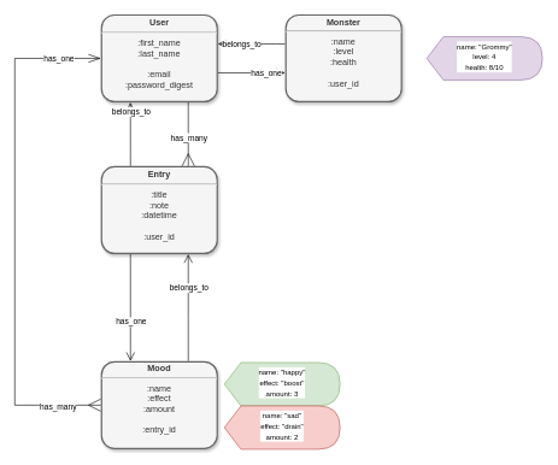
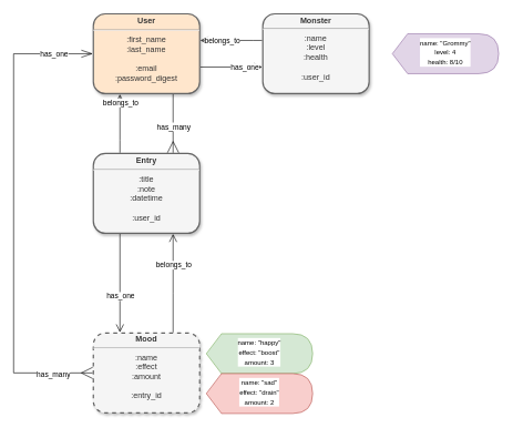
  <mxCell id="0" />
  <mxCell id="1" parent="0" />
  <mxCell id="2" style="edgeStyle=orthogonalEdgeStyle;rounded=0;orthogonalLoop=1;jettySize=auto;html=1;endArrow=open;endFill=0;endSize=10;" parent="1" source="9" target="12" edge="1"><mxGeometry relative="1" as="geometry"><Array as="points"><mxPoint x="370" y="100" /><mxPoint x="370" y="100" /></Array></mxGeometry></mxCell>
  <mxCell id="3" value="has_one" style="edgeLabel;html=1;align=center;verticalAlign=middle;resizable=0;points=[];" parent="2" vertex="1" connectable="0"><mxGeometry x="-0.006" y="-4" relative="1" as="geometry"><mxPoint x="20.67" y="-4" as="offset" /></mxGeometry></mxCell>
  <mxCell id="4" style="edgeStyle=orthogonalEdgeStyle;rounded=0;orthogonalLoop=1;jettySize=auto;html=1;endArrow=ERmany;endFill=0;endSize=15;" parent="1" source="9" target="17" edge="1"><mxGeometry relative="1" as="geometry"><Array as="points"><mxPoint x="260" y="190" /><mxPoint x="260" y="190" /></Array></mxGeometry></mxCell>
  <mxCell id="5" value="has_many" style="edgeLabel;html=1;align=center;verticalAlign=middle;resizable=0;points=[];" parent="4" vertex="1" connectable="0"><mxGeometry x="0.345" relative="1" as="geometry"><mxPoint y="-10.17" as="offset" /></mxGeometry></mxCell>
  <mxCell id="6" style="rounded=0;orthogonalLoop=1;jettySize=auto;html=1;startArrow=openThin;startFill=0;startSize=15;endArrow=ERmany;endFill=0;endSize=15;jumpStyle=gap;entryX=0;entryY=0.5;entryDx=0;entryDy=0;edgeStyle=elbowEdgeStyle;targetPerimeterSpacing=0;" parent="1" target="20" edge="1"><mxGeometry relative="1" as="geometry"><mxPoint x="139" y="80" as="sourcePoint" /><Array as="points"><mxPoint x="20" y="270" /><mxPoint x="100" y="290" /><mxPoint x="60" y="320" /></Array></mxGeometry></mxCell>
  <mxCell id="7" value="has_one" style="edgeLabel;html=1;align=center;verticalAlign=middle;resizable=0;points=[];" parent="6" vertex="1" connectable="0"><mxGeometry x="-0.712" y="1" relative="1" as="geometry"><mxPoint x="44.33" y="-1" as="offset" /></mxGeometry></mxCell>
  <mxCell id="8" value="has_many" style="edgeLabel;html=1;align=center;verticalAlign=middle;resizable=0;points=[];" parent="6" vertex="1" connectable="0"><mxGeometry x="0.78" y="-1" relative="1" as="geometry"><mxPoint x="19.83" as="offset" /></mxGeometry></mxCell>
- <mxCell id="9" value="&lt;p style=&quot;margin: 4px 0px 0px; font-size: 12px;&quot;&gt;&lt;b style=&quot;font-size: 12px;&quot;&gt;User&lt;/b&gt;&lt;/p&gt;&lt;hr style=&quot;font-size: 12px;&quot;&gt;:first_name&lt;br style=&quot;font-size: 12px;&quot;&gt;:last_name&lt;br style=&quot;font-size: 12px;&quot;&gt;&lt;br style=&quot;font-size: 12px;&quot;&gt;:email&lt;br style=&quot;font-size: 12px;&quot;&gt;:password_digest&lt;br style=&quot;font-size: 12px;&quot;&gt;&lt;p style=&quot;font-size: 12px;&quot;&gt;&lt;/p&gt;" style="verticalAlign=middle;align=center;overflow=fill;fontSize=12;fontFamily=Helvetica;html=1;perimeterSpacing=1;rounded=1;glass=0;shadow=1;sketch=0;strokeWidth=2;fillColor=#f5f5f5;strokeColor=#666666;fontColor=#333333;" parent="1" vertex="1"><mxGeometry x="140" y="20" width="160" height="120" as="geometry" /></mxCell>
+ <mxCell id="9" value="&lt;p style=&quot;margin: 4px 0px 0px; font-size: 12px;&quot;&gt;&lt;b style=&quot;font-size: 12px;&quot;&gt;User&lt;/b&gt;&lt;/p&gt;&lt;hr style=&quot;font-size: 12px;&quot;&gt;:first_name&lt;br style=&quot;font-size: 12px;&quot;&gt;:last_name&lt;br style=&quot;font-size: 12px;&quot;&gt;&lt;br style=&quot;font-size: 12px;&quot;&gt;:email&lt;br style=&quot;font-size: 12px;&quot;&gt;:password_digest&lt;br style=&quot;font-size: 12px;&quot;&gt;&lt;p style=&quot;font-size: 12px;&quot;&gt;&lt;/p&gt;" style="verticalAlign=middle;align=center;overflow=fill;fontSize=12;fontFamily=Helvetica;html=1;perimeterSpacing=1;rounded=1;glass=0;shadow=1;sketch=0;strokeWidth=2;fillColor=#ffe6cc;strokeColor=#666666;fontColor=#333333;" parent="1" vertex="1"><mxGeometry x="140" y="20" width="160" height="120" as="geometry" /></mxCell>
  <mxCell id="10" style="edgeStyle=orthogonalEdgeStyle;rounded=0;orthogonalLoop=1;jettySize=auto;html=1;endArrow=open;endFill=0;endSize=10;" parent="1" source="12" target="9" edge="1"><mxGeometry relative="1" as="geometry"><Array as="points"><mxPoint x="380" y="60" /><mxPoint x="380" y="60" /></Array></mxGeometry></mxCell>
  <mxCell id="11" value="belongs_to" style="edgeLabel;html=1;align=center;verticalAlign=middle;resizable=0;points=[];" parent="10" vertex="1" connectable="0"><mxGeometry x="-0.319" y="-1" relative="1" as="geometry"><mxPoint x="-29" y="1" as="offset" /></mxGeometry></mxCell>
  <mxCell id="12" value="&lt;p style=&quot;margin: 4px 0px 0px ; line-height: 100% ; font-size: 12px&quot;&gt;&lt;b style=&quot;font-size: 12px&quot;&gt;Monster&lt;/b&gt;&lt;/p&gt;&lt;hr style=&quot;font-size: 12px&quot;&gt;:name&lt;br&gt;:level&lt;br style=&quot;font-size: 12px&quot;&gt;:health&lt;br style=&quot;font-size: 12px&quot;&gt;&lt;br style=&quot;font-size: 12px&quot;&gt;:user_id" style="verticalAlign=middle;align=center;overflow=fill;fontSize=12;fontFamily=Helvetica;html=1;perimeterSpacing=1;rounded=1;glass=0;shadow=1;sketch=0;strokeWidth=2;fillColor=#f5f5f5;strokeColor=#666666;fontColor=#333333;" parent="1" vertex="1"><mxGeometry x="395" y="20" width="160" height="120" as="geometry" /></mxCell>
  <mxCell id="13" style="edgeStyle=orthogonalEdgeStyle;rounded=0;orthogonalLoop=1;jettySize=auto;html=1;endArrow=open;endFill=0;endSize=10;" parent="1" source="17" target="20" edge="1"><mxGeometry relative="1" as="geometry"><Array as="points"><mxPoint x="180" y="450" /><mxPoint x="180" y="450" /></Array></mxGeometry></mxCell>
  <mxCell id="14" value="has_one" style="edgeLabel;html=1;align=center;verticalAlign=middle;resizable=0;points=[];" parent="13" vertex="1" connectable="0"><mxGeometry x="-0.051" relative="1" as="geometry"><mxPoint y="23.17" as="offset" /></mxGeometry></mxCell>
  <mxCell id="15" style="edgeStyle=orthogonalEdgeStyle;rounded=0;orthogonalLoop=1;jettySize=auto;html=1;endArrow=open;endFill=0;endSize=10;" parent="1" source="17" target="9" edge="1"><mxGeometry relative="1" as="geometry"><Array as="points"><mxPoint x="180" y="210" /><mxPoint x="180" y="210" /></Array></mxGeometry></mxCell>
  <mxCell id="16" value="belongs_to" style="edgeLabel;html=1;align=center;verticalAlign=middle;resizable=0;points=[];" parent="15" vertex="1" connectable="0"><mxGeometry x="-0.104" relative="1" as="geometry"><mxPoint y="-36.5" as="offset" /></mxGeometry></mxCell>
  <mxCell id="17" value="&lt;p style=&quot;margin: 4px 0px 0px ; font-size: 12px&quot;&gt;&lt;b style=&quot;font-size: 12px&quot;&gt;Entry&lt;/b&gt;&lt;/p&gt;&lt;hr style=&quot;font-size: 12px&quot;&gt;:title&lt;br style=&quot;font-size: 12px&quot;&gt;:note&lt;br&gt;:datetime&lt;br style=&quot;font-size: 12px&quot;&gt;&lt;br style=&quot;font-size: 12px&quot;&gt;:user_id" style="verticalAlign=middle;align=center;overflow=fill;fontSize=12;fontFamily=Helvetica;html=1;perimeterSpacing=1;rounded=1;glass=0;shadow=1;sketch=0;strokeWidth=2;fillColor=#f5f5f5;strokeColor=#666666;fontColor=#333333;" parent="1" vertex="1"><mxGeometry x="140" y="230" width="160" height="120" as="geometry" /></mxCell>
  <mxCell id="18" style="edgeStyle=orthogonalEdgeStyle;rounded=0;orthogonalLoop=1;jettySize=auto;html=1;endArrow=open;endFill=0;endSize=10;" parent="1" source="20" target="17" edge="1"><mxGeometry relative="1" as="geometry"><Array as="points"><mxPoint x="260" y="440" /><mxPoint x="260" y="440" /></Array></mxGeometry></mxCell>
  <mxCell id="19" value="belongs_to" style="edgeLabel;html=1;align=center;verticalAlign=middle;resizable=0;points=[];" parent="18" vertex="1" connectable="0"><mxGeometry x="0.376" relative="1" as="geometry"><mxPoint as="offset" /></mxGeometry></mxCell>
- <mxCell id="20" value="&lt;p style=&quot;margin: 4px 0px 0px; line-height: 100%; font-size: 12px;&quot;&gt;&lt;b style=&quot;font-size: 12px;&quot;&gt;Mood&lt;/b&gt;&lt;/p&gt;&lt;hr style=&quot;font-size: 12px;&quot;&gt;:name&lt;br style=&quot;font-size: 12px;&quot;&gt;:effect&lt;br style=&quot;font-size: 12px;&quot;&gt;:amount&lt;br style=&quot;font-size: 12px;&quot;&gt;&lt;br style=&quot;font-size: 12px;&quot;&gt;:entry_id" style="verticalAlign=middle;align=center;overflow=fill;fontSize=12;fontFamily=Helvetica;html=1;perimeterSpacing=1;rounded=1;glass=0;shadow=1;sketch=0;strokeWidth=2;fillColor=#f5f5f5;strokeColor=#666666;fontColor=#333333;" parent="1" vertex="1"><mxGeometry x="140" y="500" width="160" height="120" as="geometry" /></mxCell>
+ <mxCell id="20" value="&lt;p style=&quot;margin: 4px 0px 0px; line-height: 100%; font-size: 12px;&quot;&gt;&lt;b style=&quot;font-size: 12px;&quot;&gt;Mood&lt;/b&gt;&lt;/p&gt;&lt;hr style=&quot;font-size: 12px;&quot;&gt;:name&lt;br style=&quot;font-size: 12px;&quot;&gt;:effect&lt;br style=&quot;font-size: 12px;&quot;&gt;:amount&lt;br style=&quot;font-size: 12px;&quot;&gt;&lt;br style=&quot;font-size: 12px;&quot;&gt;:entry_id" style="verticalAlign=middle;align=center;overflow=fill;fontSize=12;fontFamily=Helvetica;html=1;perimeterSpacing=1;rounded=1;glass=0;shadow=1;sketch=0;strokeWidth=2;fillColor=#f5f5f5;strokeColor=#666666;fontColor=#333333;dashed=1;" parent="1" vertex="1"><mxGeometry x="140" y="500" width="160" height="120" as="geometry" /></mxCell>
  <mxCell id="21" value="&lt;font size=&quot;1&quot;&gt;name: &quot;happy&quot;&lt;br&gt;effect: &quot;boost&quot;&lt;br&gt;amount: 3&lt;br&gt;&lt;/font&gt;" style="shape=display;whiteSpace=wrap;html=1;size=0.143;fillColor=#d5e8d4;strokeColor=#82b366;verticalAlign=top;align=center;fontColor=#000000;labelBackgroundColor=#ffffff;" vertex="1" parent="1"><mxGeometry x="310" y="501" width="160" height="60" as="geometry" /></mxCell>
  <mxCell id="22" value="&lt;font size=&quot;1&quot;&gt;&lt;font color=&quot;#000000&quot;&gt;name: &quot;sad&quot;&lt;br&gt;effect: &quot;drain&quot;&lt;br&gt;amount: 2&lt;/font&gt;&lt;br&gt;&lt;/font&gt;" style="shape=display;whiteSpace=wrap;html=1;size=0.143;fillColor=#f8cecc;strokeColor=#b85450;verticalAlign=top;align=center;labelBackgroundColor=#ffffff;" vertex="1" parent="1"><mxGeometry x="310" y="561" width="160" height="60" as="geometry" /></mxCell>
  <mxCell id="23" value="&lt;font size=&quot;1&quot;&gt;name: &quot;Grommy&quot;&lt;br&gt;level: 4&lt;br&gt;health: 8/10&lt;br&gt;&lt;/font&gt;" style="shape=display;whiteSpace=wrap;html=1;size=0.143;fillColor=#e1d5e7;strokeColor=#9673a6;verticalAlign=top;align=center;labelBackgroundColor=#ffffff;fontColor=#000000;" vertex="1" parent="1"><mxGeometry x="590" y="50" width="160" height="60" as="geometry" /></mxCell>
